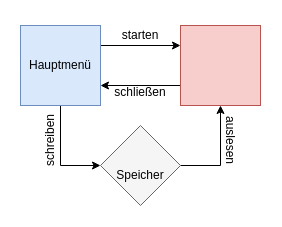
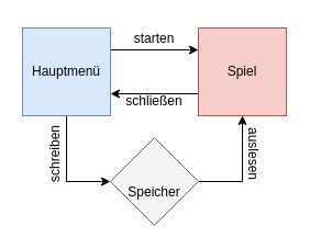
  <mxCell id="0" />
  <mxCell id="1" parent="0" />
  <mxCell id="2" value="" style="rounded=0;whiteSpace=wrap;html=1;" parent="1" vertex="1"><mxGeometry x="20" y="25" width="80" height="80" as="geometry" /></mxCell>
  <mxCell id="3" style="edgeStyle=orthogonalEdgeStyle;rounded=0;orthogonalLoop=1;jettySize=auto;html=1;entryX=0;entryY=0.25;entryDx=0;entryDy=0;exitX=1;exitY=0.25;exitDx=0;exitDy=0;" edge="1" parent="1" source="5" target="7"><mxGeometry relative="1" as="geometry"><mxPoint x="180" y="65" as="targetPoint" /></mxGeometry></mxCell>
  <mxCell id="4" style="edgeStyle=orthogonalEdgeStyle;rounded=0;orthogonalLoop=1;jettySize=auto;html=1;entryX=0;entryY=0.5;entryDx=0;entryDy=0;" edge="1" parent="1" source="5" target="9"><mxGeometry relative="1" as="geometry"><mxPoint x="80" y="165" as="targetPoint" /></mxGeometry></mxCell>
  <mxCell id="5" value="Hauptmenü" style="text;html=1;strokeColor=#6c8ebf;fillColor=#dae8fc;align=center;verticalAlign=middle;whiteSpace=wrap;rounded=0;" parent="1" vertex="1"><mxGeometry x="20" y="25" width="80" height="80" as="geometry" /></mxCell>
  <mxCell id="6" style="edgeStyle=orthogonalEdgeStyle;rounded=0;orthogonalLoop=1;jettySize=auto;html=1;entryX=1;entryY=0.75;entryDx=0;entryDy=0;exitX=0;exitY=0.75;exitDx=0;exitDy=0;" edge="1" parent="1" source="7" target="5"><mxGeometry relative="1" as="geometry" /></mxCell>
  <mxCell id="7" value="" style="rounded=0;whiteSpace=wrap;html=1;fillColor=#f8cecc;strokeColor=#b85450;" parent="1" vertex="1"><mxGeometry x="180" y="25" width="80" height="80" as="geometry" /></mxCell>
  <mxCell id="8" style="edgeStyle=orthogonalEdgeStyle;rounded=0;orthogonalLoop=1;jettySize=auto;html=1;entryX=0.5;entryY=1;entryDx=0;entryDy=0;" edge="1" parent="1" source="9" target="7"><mxGeometry relative="1" as="geometry"><Array as="points"><mxPoint x="220" y="165" /></Array></mxGeometry></mxCell>
  <mxCell id="9" value="" style="rhombus;whiteSpace=wrap;html=1;fillColor=#f5f5f5;fontColor=#333333;strokeColor=#666666;" parent="1" vertex="1"><mxGeometry x="100" y="125" width="80" height="80" as="geometry" /></mxCell>
+ <mxCell id="10" value="Spiel" style="text;html=1;strokeColor=none;fillColor=none;align=center;verticalAlign=middle;whiteSpace=wrap;rounded=0;" parent="1" vertex="1"><mxGeometry x="190" y="50" width="60" height="30" as="geometry" /></mxCell>
  <mxCell id="11" value="Speicher" style="text;html=1;strokeColor=none;fillColor=none;align=center;verticalAlign=middle;whiteSpace=wrap;rounded=0;" parent="1" vertex="1"><mxGeometry x="110" y="160" width="60" height="30" as="geometry" /></mxCell>
  <mxCell id="12" value="auslesen" style="text;html=1;strokeColor=none;fillColor=none;align=center;verticalAlign=middle;whiteSpace=wrap;rounded=0;rotation=90;" vertex="1" parent="1"><mxGeometry x="200" y="125" width="60" height="30" as="geometry" /></mxCell>
  <mxCell id="13" value="schreiben" style="text;html=1;strokeColor=none;fillColor=none;align=center;verticalAlign=middle;whiteSpace=wrap;rounded=0;rotation=-90;" vertex="1" parent="1"><mxGeometry x="20" y="125" width="60" height="30" as="geometry" /></mxCell>
  <mxCell id="14" value="starten" style="text;html=1;strokeColor=none;fillColor=none;align=center;verticalAlign=middle;whiteSpace=wrap;rounded=0;" vertex="1" parent="1"><mxGeometry x="110" y="20" width="60" height="30" as="geometry" /></mxCell>
  <mxCell id="15" value="schließen" style="text;html=1;strokeColor=none;fillColor=none;align=center;verticalAlign=middle;whiteSpace=wrap;rounded=0;" vertex="1" parent="1"><mxGeometry x="110" y="77" width="60" height="30" as="geometry" /></mxCell>
